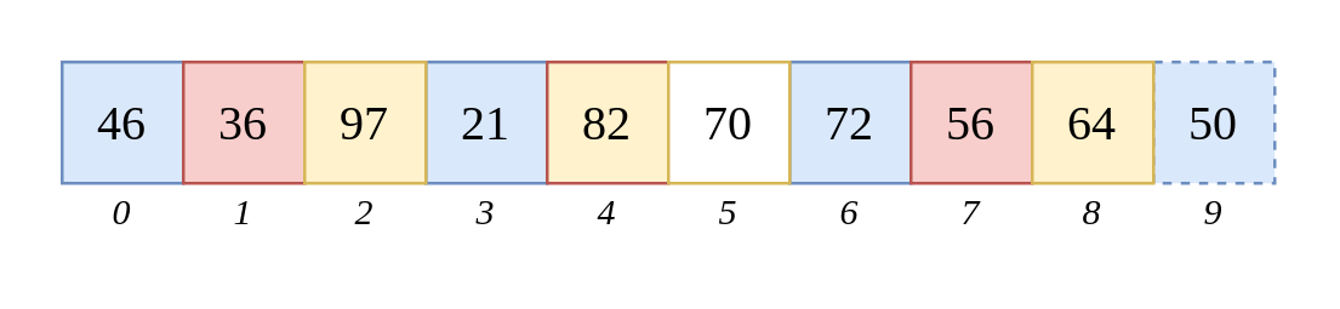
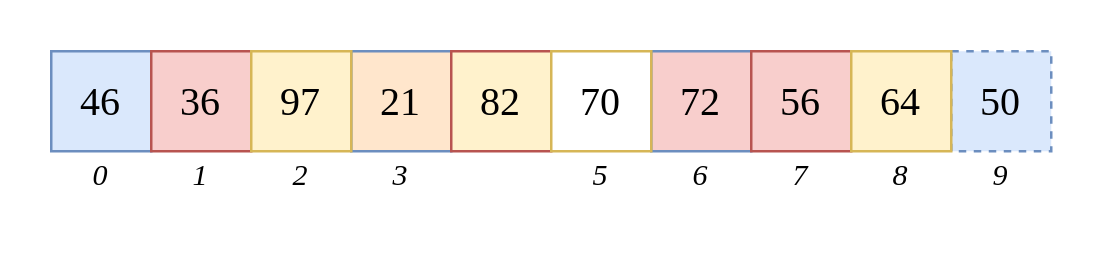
  <mxCell id="0" />
  <mxCell id="1" parent="0" />
  <mxCell id="2" value="&lt;font face=&quot;cm&quot; style=&quot;font-size: 16px&quot;&gt;46&lt;/font&gt;" style="whiteSpace=wrap;html=1;aspect=fixed;fillColor=#dae8fc;strokeColor=#6c8ebf;" parent="1" vertex="1"><mxGeometry x="20" y="20" width="40" height="40" as="geometry" /></mxCell>
- <mxCell id="3" value="&lt;font style=&quot;font-size: 16px&quot; face=&quot;cm&quot;&gt;21&lt;/font&gt;" style="whiteSpace=wrap;html=1;aspect=fixed;fillColor=#dae8fc;strokeColor=#6c8ebf;" parent="1" vertex="1"><mxGeometry x="140" y="20" width="40" height="40" as="geometry" /></mxCell>
- <mxCell id="4" value="&lt;font face=&quot;cm&quot; style=&quot;font-size: 16px&quot;&gt;72&lt;/font&gt;" style="whiteSpace=wrap;html=1;aspect=fixed;fillColor=#dae8fc;strokeColor=#6c8ebf;" parent="1" vertex="1"><mxGeometry x="260" y="20" width="40" height="40" as="geometry" /></mxCell>
+ <mxCell id="3" value="&lt;font style=&quot;font-size: 16px&quot; face=&quot;cm&quot;&gt;21&lt;/font&gt;" style="whiteSpace=wrap;html=1;aspect=fixed;fillColor=#ffe6cc;strokeColor=#6c8ebf;" parent="1" vertex="1"><mxGeometry x="140" y="20" width="40" height="40" as="geometry" /></mxCell>
+ <mxCell id="4" value="&lt;font face=&quot;cm&quot; style=&quot;font-size: 16px&quot;&gt;72&lt;/font&gt;" style="whiteSpace=wrap;html=1;aspect=fixed;fillColor=#f8cecc;strokeColor=#6c8ebf;" parent="1" vertex="1"><mxGeometry x="260" y="20" width="40" height="40" as="geometry" /></mxCell>
  <mxCell id="5" value="&lt;font face=&quot;cm&quot; style=&quot;font-size: 16px&quot;&gt;50&lt;/font&gt;" style="whiteSpace=wrap;html=1;aspect=fixed;fillColor=#dae8fc;strokeColor=#6c8ebf;dashed=1;" parent="1" vertex="1"><mxGeometry x="380" y="20" width="40" height="40" as="geometry" /></mxCell>
  <mxCell id="6" value="&lt;font face=&quot;cm&quot; style=&quot;font-size: 16px&quot;&gt;36&lt;/font&gt;" style="whiteSpace=wrap;html=1;aspect=fixed;fillColor=#f8cecc;strokeColor=#b85450;" parent="1" vertex="1"><mxGeometry x="60" y="20" width="40" height="40" as="geometry" /></mxCell>
  <mxCell id="7" value="&lt;font face=&quot;cm&quot; style=&quot;font-size: 16px&quot;&gt;82&lt;/font&gt;" style="whiteSpace=wrap;html=1;aspect=fixed;fillColor=#fff2cc;strokeColor=#b85450;" parent="1" vertex="1"><mxGeometry x="180" y="20" width="40" height="40" as="geometry" /></mxCell>
  <mxCell id="8" value="&lt;font face=&quot;cm&quot; style=&quot;font-size: 16px&quot;&gt;56&lt;/font&gt;" style="whiteSpace=wrap;html=1;aspect=fixed;fillColor=#f8cecc;strokeColor=#b85450;" parent="1" vertex="1"><mxGeometry x="300" y="20" width="40" height="40" as="geometry" /></mxCell>
  <mxCell id="9" value="&lt;font face=&quot;cm&quot; style=&quot;font-size: 16px&quot;&gt;97&lt;/font&gt;" style="whiteSpace=wrap;html=1;aspect=fixed;fillColor=#fff2cc;strokeColor=#d6b656;" parent="1" vertex="1"><mxGeometry x="100" y="20" width="40" height="40" as="geometry" /></mxCell>
  <mxCell id="10" value="&lt;font face=&quot;cm&quot; style=&quot;font-size: 16px&quot;&gt;70&lt;/font&gt;" style="whiteSpace=wrap;html=1;aspect=fixed;fillColor=#ffffff;strokeColor=#d6b656;" parent="1" vertex="1"><mxGeometry x="220" y="20" width="40" height="40" as="geometry" /></mxCell>
  <mxCell id="11" value="&lt;font face=&quot;cm&quot; style=&quot;font-size: 16px&quot;&gt;64&lt;/font&gt;" style="whiteSpace=wrap;html=1;aspect=fixed;fillColor=#fff2cc;strokeColor=#d6b656;" parent="1" vertex="1"><mxGeometry x="340" y="20" width="40" height="40" as="geometry" /></mxCell>
  <mxCell id="12" value="&lt;font face=&quot;cm&quot;&gt;&lt;i&gt;0&lt;br&gt;&lt;/i&gt;&lt;/font&gt;" style="text;html=1;strokeColor=none;fillColor=none;align=center;verticalAlign=middle;whiteSpace=wrap;rounded=0;" parent="1" vertex="1"><mxGeometry x="20" y="60" width="40" height="20" as="geometry" /></mxCell>
  <mxCell id="13" value="&lt;font face=&quot;cm&quot;&gt;&lt;i&gt;1&lt;br&gt;&lt;/i&gt;&lt;/font&gt;" style="text;html=1;strokeColor=none;fillColor=none;align=center;verticalAlign=middle;whiteSpace=wrap;rounded=0;" parent="1" vertex="1"><mxGeometry x="60" y="60" width="40" height="20" as="geometry" /></mxCell>
  <mxCell id="14" value="&lt;font face=&quot;cm&quot;&gt;&lt;i&gt;2&lt;br&gt;&lt;/i&gt;&lt;/font&gt;" style="text;html=1;strokeColor=none;fillColor=none;align=center;verticalAlign=middle;whiteSpace=wrap;rounded=0;" parent="1" vertex="1"><mxGeometry x="100" y="60" width="40" height="20" as="geometry" /></mxCell>
  <mxCell id="15" value="&lt;font face=&quot;cm&quot;&gt;&lt;i&gt;3&lt;br&gt;&lt;/i&gt;&lt;/font&gt;" style="text;html=1;strokeColor=none;fillColor=none;align=center;verticalAlign=middle;whiteSpace=wrap;rounded=0;" parent="1" vertex="1"><mxGeometry x="140" y="60" width="40" height="20" as="geometry" /></mxCell>
- <mxCell id="16" value="&lt;font face=&quot;cm&quot;&gt;&lt;i&gt;4&lt;br&gt;&lt;/i&gt;&lt;/font&gt;" style="text;html=1;strokeColor=none;fillColor=none;align=center;verticalAlign=middle;whiteSpace=wrap;rounded=0;" parent="1" vertex="1"><mxGeometry x="180" y="60" width="40" height="20" as="geometry" /></mxCell>
  <mxCell id="17" value="&lt;font face=&quot;cm&quot;&gt;&lt;i&gt;5&lt;br&gt;&lt;/i&gt;&lt;/font&gt;" style="text;html=1;strokeColor=none;fillColor=none;align=center;verticalAlign=middle;whiteSpace=wrap;rounded=0;" parent="1" vertex="1"><mxGeometry x="220" y="60" width="40" height="20" as="geometry" /></mxCell>
  <mxCell id="18" value="&lt;font face=&quot;cm&quot;&gt;&lt;i&gt;6&lt;br&gt;&lt;/i&gt;&lt;/font&gt;" style="text;html=1;strokeColor=none;fillColor=none;align=center;verticalAlign=middle;whiteSpace=wrap;rounded=0;" parent="1" vertex="1"><mxGeometry x="260" y="60" width="40" height="20" as="geometry" /></mxCell>
  <mxCell id="19" value="&lt;font face=&quot;cm&quot;&gt;&lt;i&gt;7&lt;br&gt;&lt;/i&gt;&lt;/font&gt;" style="text;html=1;strokeColor=none;fillColor=none;align=center;verticalAlign=middle;whiteSpace=wrap;rounded=0;" parent="1" vertex="1"><mxGeometry x="300" y="60" width="40" height="20" as="geometry" /></mxCell>
  <mxCell id="20" value="&lt;font face=&quot;cm&quot;&gt;&lt;i&gt;8&lt;br&gt;&lt;/i&gt;&lt;/font&gt;" style="text;html=1;strokeColor=none;fillColor=none;align=center;verticalAlign=middle;whiteSpace=wrap;rounded=0;" parent="1" vertex="1"><mxGeometry x="340" y="60" width="40" height="20" as="geometry" /></mxCell>
  <mxCell id="21" value="&lt;font face=&quot;cm&quot;&gt;&lt;i&gt;9&lt;br&gt;&lt;/i&gt;&lt;/font&gt;" style="text;html=1;strokeColor=none;fillColor=none;align=center;verticalAlign=middle;whiteSpace=wrap;rounded=0;" parent="1" vertex="1"><mxGeometry x="380" y="60" width="40" height="20" as="geometry" /></mxCell>
